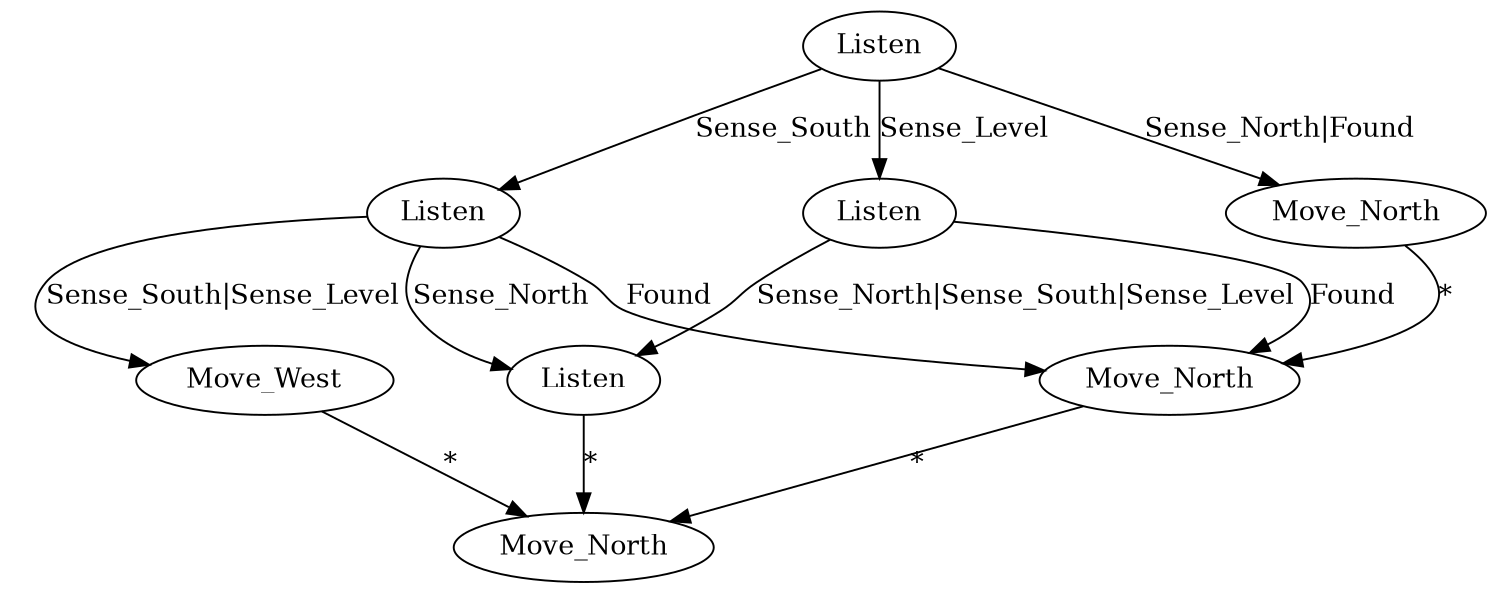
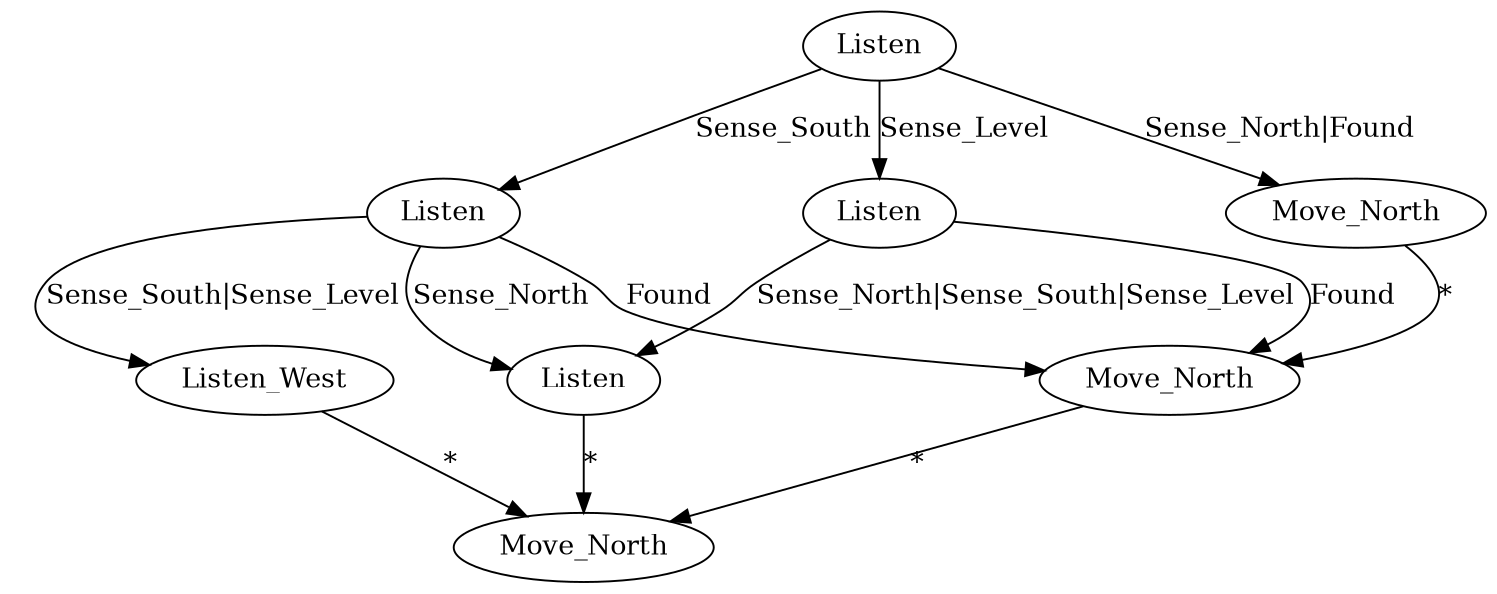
  digraph {
    n1 [label=Move_North]
-   n2 [label=Move_West]
+   n2 [label=Listen_West]
    n3 [label=Listen]
    n4 [label=Listen]
    n5 [label=Move_North]
    n6 [label=Listen]
    n7 [label=Listen]
    n8 [label=Move_North]
    n2 -> n1 [label="*"]
    n3 -> n2 [label="Sense_South|Sense_Level"]
    n3 -> n4 [label=Sense_North]
    n3 -> n5 [label=Found]
    n4 -> n1 [label="*"]
    n5 -> n1 [label="*"]
    n6 -> n4 [label="Sense_North|Sense_South|Sense_Level"]
    n6 -> n5 [label=Found]
    n7 -> n3 [label=Sense_South]
    n7 -> n6 [label=Sense_Level]
    n7 -> n8 [label="Sense_North|Found"]
    n8 -> n5 [label="*"]
  }
